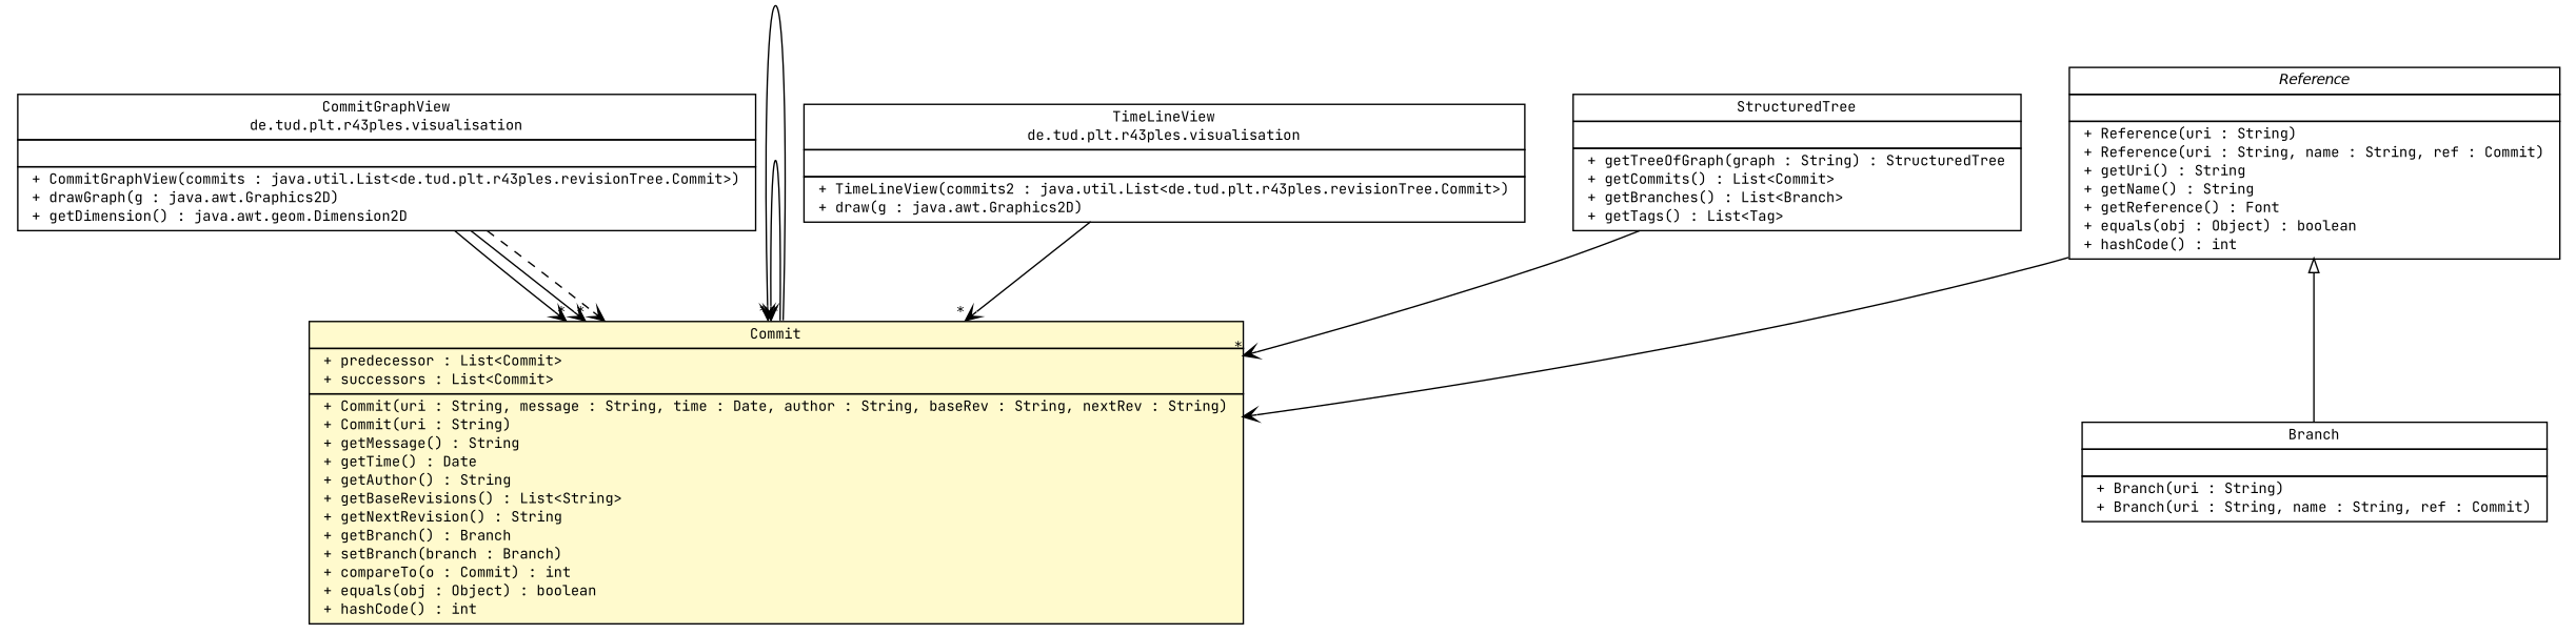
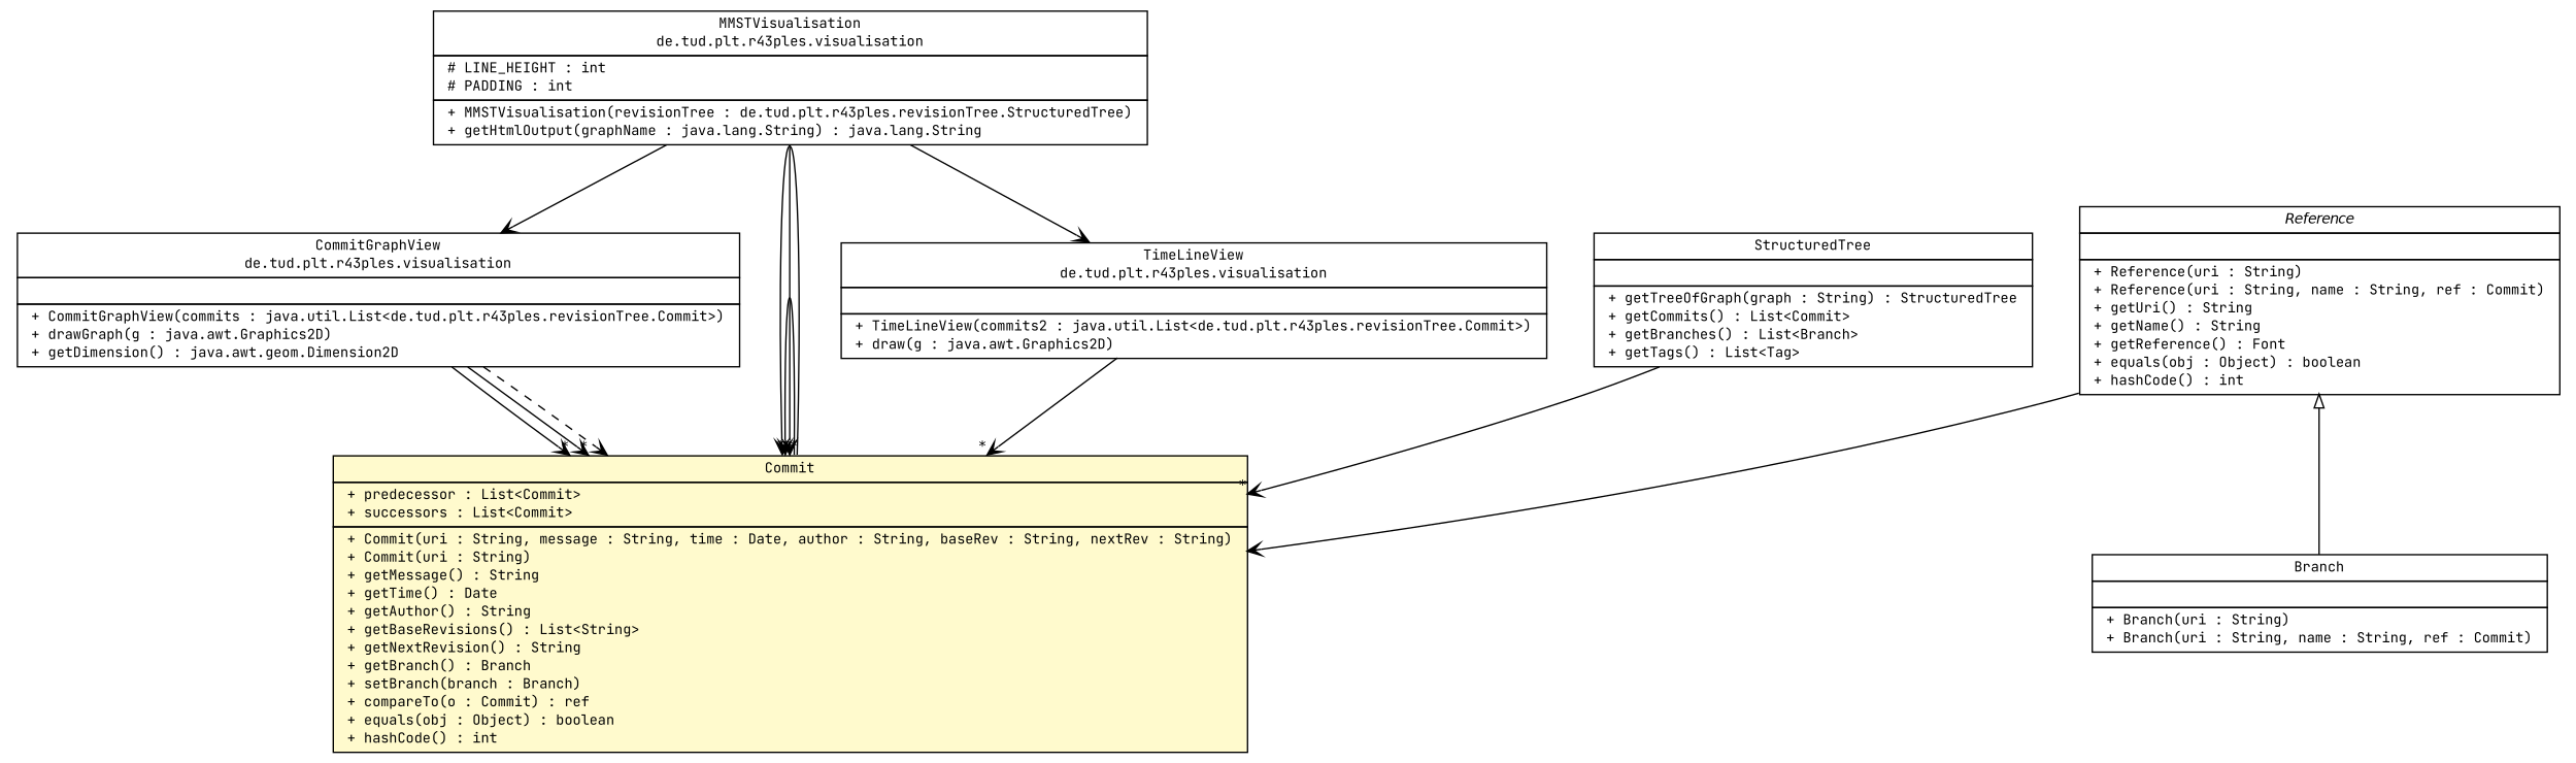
  digraph {
    fontname="JetBrains Mono"
    nodesep=0.25
    ranksep=0.5
    node [fontcolor=black fontname="JetBrains Mono" fontsize=10.0 shape=plaintext]
    edge [arrowhead=open color=black fontcolor=black fontname="JetBrains Mono" fontsize=10.0 headlabel="*" headport=p labelfontname=Helvetica labelfontsize=10 tailport=p]
    n1 [label=<<table title="de.tud.plt.r43ples.visualisation.CommitGraphView" border="0" cellborder="1" cellspacing="0" cellpadding="2" port="p" href="../visualisation/CommitGraphView.html"> 		<tr><td><table border="0" cellspacing="0" cellpadding="1"> <tr><td align="center" balign="center"> CommitGraphView </td></tr> <tr><td align="center" balign="center"> de.tud.plt.r43ples.visualisation </td></tr> 		</table></td></tr> 		<tr><td><table border="0" cellspacing="0" cellpadding="1"> <tr><td align="left" balign="left">  </td></tr> 		</table></td></tr> 		<tr><td><table border="0" cellspacing="0" cellpadding="1"> <tr><td align="left" balign="left"> + CommitGraphView(commits : java.util.List&lt;de.tud.plt.r43ples.revisionTree.Commit&gt;) </td></tr> <tr><td align="left" balign="left"> + drawGraph(g : java.awt.Graphics2D) </td></tr> <tr><td align="left" balign="left"> + getDimension() : java.awt.geom.Dimension2D </td></tr> 		</table></td></tr> 		</table>>]
-   n2 [label=<<table title="de.tud.plt.r43ples.revisionTree.Commit" border="0" cellborder="1" cellspacing="0" cellpadding="2" port="p" bgcolor="lemonChiffon" href="./Commit.html"> 		<tr><td><table border="0" cellspacing="0" cellpadding="1"> <tr><td align="center" balign="center"> Commit </td></tr> 		</table></td></tr> 		<tr><td><table border="0" cellspacing="0" cellpadding="1"> <tr><td align="left" balign="left"> + predecessor : List&lt;Commit&gt; </td></tr> <tr><td align="left" balign="left"> + successors : List&lt;Commit&gt; </td></tr> 		</table></td></tr> 		<tr><td><table border="0" cellspacing="0" cellpadding="1"> <tr><td align="left" balign="left"> + Commit(uri : String, message : String, time : Date, author : String, baseRev : String, nextRev : String) </td></tr> <tr><td align="left" balign="left"> + Commit(uri : String) </td></tr> <tr><td align="left" balign="left"> + getMessage() : String </td></tr> <tr><td align="left" balign="left"> + getTime() : Date </td></tr> <tr><td align="left" balign="left"> + getAuthor() : String </td></tr> <tr><td align="left" balign="left"> + getBaseRevisions() : List&lt;String&gt; </td></tr> <tr><td align="left" balign="left"> + getNextRevision() : String </td></tr> <tr><td align="left" balign="left"> + getBranch() : Branch </td></tr> <tr><td align="left" balign="left"> + setBranch(branch : Branch) </td></tr> <tr><td align="left" balign="left"> + compareTo(o : Commit) : int </td></tr> <tr><td align="left" balign="left"> + equals(obj : Object) : boolean </td></tr> <tr><td align="left" balign="left"> + hashCode() : int </td></tr> 		</table></td></tr> 		</table>>]
+   n2 [label=<<table title="de.tud.plt.r43ples.revisionTree.Commit" border="0" cellborder="1" cellspacing="0" cellpadding="2" port="p" bgcolor="lemonChiffon" href="./Commit.html"> 		<tr><td><table border="0" cellspacing="0" cellpadding="1"> <tr><td align="center" balign="center"> Commit </td></tr> 		</table></td></tr> 		<tr><td><table border="0" cellspacing="0" cellpadding="1"> <tr><td align="left" balign="left"> + predecessor : List&lt;Commit&gt; </td></tr> <tr><td align="left" balign="left"> + successors : List&lt;Commit&gt; </td></tr> 		</table></td></tr> 		<tr><td><table border="0" cellspacing="0" cellpadding="1"> <tr><td align="left" balign="left"> + Commit(uri : String, message : String, time : Date, author : String, baseRev : String, nextRev : String) </td></tr> <tr><td align="left" balign="left"> + Commit(uri : String) </td></tr> <tr><td align="left" balign="left"> + getMessage() : String </td></tr> <tr><td align="left" balign="left"> + getTime() : Date </td></tr> <tr><td align="left" balign="left"> + getAuthor() : String </td></tr> <tr><td align="left" balign="left"> + getBaseRevisions() : List&lt;String&gt; </td></tr> <tr><td align="left" balign="left"> + getNextRevision() : String </td></tr> <tr><td align="left" balign="left"> + getBranch() : Branch </td></tr> <tr><td align="left" balign="left"> + setBranch(branch : Branch) </td></tr> <tr><td align="left" balign="left"> + compareTo(o : Commit) : ref </td></tr> <tr><td align="left" balign="left"> + equals(obj : Object) : boolean </td></tr> <tr><td align="left" balign="left"> + hashCode() : int </td></tr> 		</table></td></tr> 		</table>>]
+   n3 [label=<<table title="de.tud.plt.r43ples.visualisation.MMSTVisualisation" border="0" cellborder="1" cellspacing="0" cellpadding="2" port="p" href="../visualisation/MMSTVisualisation.html"> 		<tr><td><table border="0" cellspacing="0" cellpadding="1"> <tr><td align="center" balign="center"> MMSTVisualisation </td></tr> <tr><td align="center" balign="center"> de.tud.plt.r43ples.visualisation </td></tr> 		</table></td></tr> 		<tr><td><table border="0" cellspacing="0" cellpadding="1"> <tr><td align="left" balign="left"> # LINE_HEIGHT : int </td></tr> <tr><td align="left" balign="left"> # PADDING : int </td></tr> 		</table></td></tr> 		<tr><td><table border="0" cellspacing="0" cellpadding="1"> <tr><td align="left" balign="left"> + MMSTVisualisation(revisionTree : de.tud.plt.r43ples.revisionTree.StructuredTree) </td></tr> <tr><td align="left" balign="left"> + getHtmlOutput(graphName : java.lang.String) : java.lang.String </td></tr> 		</table></td></tr> 		</table>>]
    n4 [label=<<table title="de.tud.plt.r43ples.visualisation.TimeLineView" border="0" cellborder="1" cellspacing="0" cellpadding="2" port="p" href="../visualisation/TimeLineView.html"> 		<tr><td><table border="0" cellspacing="0" cellpadding="1"> <tr><td align="center" balign="center"> TimeLineView </td></tr> <tr><td align="center" balign="center"> de.tud.plt.r43ples.visualisation </td></tr> 		</table></td></tr> 		<tr><td><table border="0" cellspacing="0" cellpadding="1"> <tr><td align="left" balign="left">  </td></tr> 		</table></td></tr> 		<tr><td><table border="0" cellspacing="0" cellpadding="1"> <tr><td align="left" balign="left"> + TimeLineView(commits2 : java.util.List&lt;de.tud.plt.r43ples.revisionTree.Commit&gt;) </td></tr> <tr><td align="left" balign="left"> + draw(g : java.awt.Graphics2D) </td></tr> 		</table></td></tr> 		</table>>]
    n5 [label=<<table title="de.tud.plt.r43ples.revisionTree.Branch" border="0" cellborder="1" cellspacing="0" cellpadding="2" port="p" href="./Branch.html"> 		<tr><td><table border="0" cellspacing="0" cellpadding="1"> <tr><td align="center" balign="center"> Branch </td></tr> 		</table></td></tr> 		<tr><td><table border="0" cellspacing="0" cellpadding="1"> <tr><td align="left" balign="left">  </td></tr> 		</table></td></tr> 		<tr><td><table border="0" cellspacing="0" cellpadding="1"> <tr><td align="left" balign="left"> + Branch(uri : String) </td></tr> <tr><td align="left" balign="left"> + Branch(uri : String, name : String, ref : Commit) </td></tr> 		</table></td></tr> 		</table>>]
    n6 [label=<<table title="de.tud.plt.r43ples.revisionTree.Reference" border="0" cellborder="1" cellspacing="0" cellpadding="2" port="p" href="./Reference.html"> 		<tr><td><table border="0" cellspacing="0" cellpadding="1"> <tr><td align="center" balign="center"><font face="Helvetica-Oblique"> Reference </font></td></tr> 		</table></td></tr> 		<tr><td><table border="0" cellspacing="0" cellpadding="1"> <tr><td align="left" balign="left">  </td></tr> 		</table></td></tr> 		<tr><td><table border="0" cellspacing="0" cellpadding="1"> <tr><td align="left" balign="left"> + Reference(uri : String) </td></tr> <tr><td align="left" balign="left"> + Reference(uri : String, name : String, ref : Commit) </td></tr> <tr><td align="left" balign="left"> + getUri() : String </td></tr> <tr><td align="left" balign="left"> + getName() : String </td></tr> <tr><td align="left" balign="left"> + getReference() : Font </td></tr> <tr><td align="left" balign="left"> + equals(obj : Object) : boolean </td></tr> <tr><td align="left" balign="left"> + hashCode() : int </td></tr> 		</table></td></tr> 		</table>>]
    n7 [label=<<table title="de.tud.plt.r43ples.revisionTree.StructuredTree" border="0" cellborder="1" cellspacing="0" cellpadding="2" port="p" href="./StructuredTree.html"> 		<tr><td><table border="0" cellspacing="0" cellpadding="1"> <tr><td align="center" balign="center"> StructuredTree </td></tr> 		</table></td></tr> 		<tr><td><table border="0" cellspacing="0" cellpadding="1"> <tr><td align="left" balign="left">  </td></tr> 		</table></td></tr> 		<tr><td><table border="0" cellspacing="0" cellpadding="1"> <tr><td align="left" balign="left"> + getTreeOfGraph(graph : String) : StructuredTree </td></tr> <tr><td align="left" balign="left"> + getCommits() : List&lt;Commit&gt; </td></tr> <tr><td align="left" balign="left"> + getBranches() : List&lt;Branch&gt; </td></tr> <tr><td align="left" balign="left"> + getTags() : List&lt;Tag&gt; </td></tr> 		</table></td></tr> 		</table>>]
    n1 -> n2
    n1 -> n2
    n1 -> n2 [style=dashed headlabel=""]
    n2 -> n2
    n2 -> n2
+   n3 -> n1 [headlabel=""]
+   n3 -> n2
+   n3 -> n4 [headlabel=""]
    n4 -> n2
    n6 -> n2 [headlabel=""]
    n6 -> n5 [arrowtail=empty dir=back fontsize=10 arrowhead="" color="" fontcolor="" headlabel=""]
    n7 -> n2
  }
